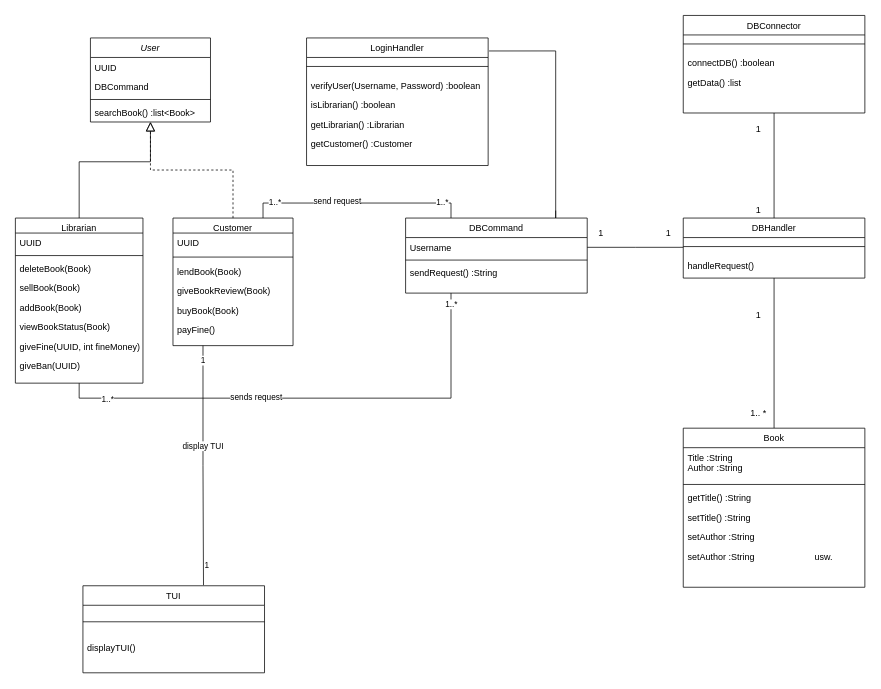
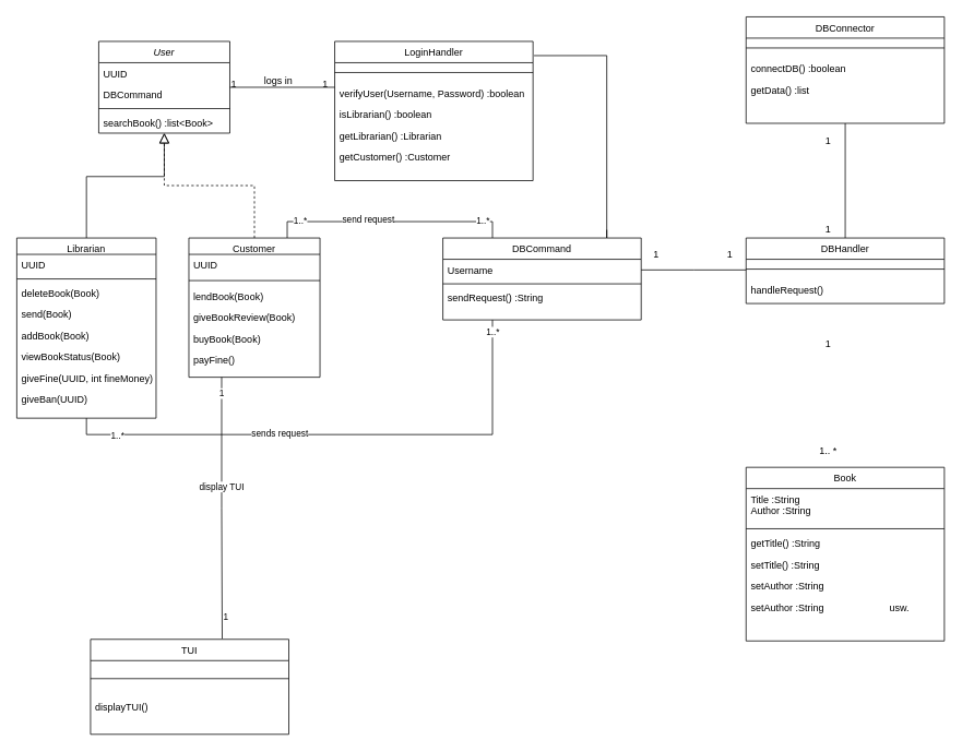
  <mxCell id="0" />
  <mxCell id="1" parent="0" />
  <mxCell id="2" value="User" style="swimlane;fontStyle=2;align=center;verticalAlign=top;childLayout=stackLayout;horizontal=1;startSize=26;horizontalStack=0;resizeParent=1;resizeLast=0;collapsible=1;marginBottom=0;rounded=0;shadow=0;strokeWidth=1;" parent="1" vertex="1"><mxGeometry x="120" y="50" width="160" height="112" as="geometry"><mxRectangle x="230" y="140" width="160" height="26" as="alternateBounds" /></mxGeometry></mxCell>
  <mxCell id="3" value="UUID" style="text;align=left;verticalAlign=top;spacingLeft=4;spacingRight=4;overflow=hidden;rotatable=0;points=[[0,0.5],[1,0.5]];portConstraint=eastwest;" parent="2" vertex="1"><mxGeometry y="26" width="160" height="26" as="geometry" /></mxCell>
  <mxCell id="4" value="DBCommand" style="text;align=left;verticalAlign=top;spacingLeft=4;spacingRight=4;overflow=hidden;rotatable=0;points=[[0,0.5],[1,0.5]];portConstraint=eastwest;" parent="2" vertex="1"><mxGeometry y="52" width="160" height="26" as="geometry" /></mxCell>
  <mxCell id="5" value="" style="line;html=1;strokeWidth=1;align=left;verticalAlign=middle;spacingTop=-1;spacingLeft=3;spacingRight=3;rotatable=0;labelPosition=right;points=[];portConstraint=eastwest;" parent="2" vertex="1"><mxGeometry y="78" width="160" height="8" as="geometry" /></mxCell>
  <mxCell id="6" value="searchBook() :list&lt;Book&gt;" style="text;align=left;verticalAlign=top;spacingLeft=4;spacingRight=4;overflow=hidden;rotatable=0;points=[[0,0.5],[1,0.5]];portConstraint=eastwest;" parent="2" vertex="1"><mxGeometry y="86" width="160" height="26" as="geometry" /></mxCell>
  <mxCell id="7" style="edgeStyle=orthogonalEdgeStyle;rounded=0;orthogonalLoop=1;jettySize=auto;html=1;exitX=0.5;exitY=1;exitDx=0;exitDy=0;endArrow=none;endFill=0;entryX=0.25;entryY=1;entryDx=0;entryDy=0;" parent="1" source="11" target="48" edge="1"><mxGeometry relative="1" as="geometry"><mxPoint x="600" y="460" as="targetPoint" /><Array as="points"><mxPoint x="105" y="530" /><mxPoint x="601" y="530" /></Array></mxGeometry></mxCell>
  <mxCell id="8" value="1..*" style="edgeLabel;html=1;align=center;verticalAlign=middle;resizable=0;points=[];" parent="7" vertex="1" connectable="0"><mxGeometry x="-0.827" relative="1" as="geometry"><mxPoint as="offset" /></mxGeometry></mxCell>
  <mxCell id="9" value="1..*" style="edgeLabel;html=1;align=center;verticalAlign=middle;resizable=0;points=[];" parent="7" vertex="1" connectable="0"><mxGeometry x="0.957" relative="1" as="geometry"><mxPoint as="offset" /></mxGeometry></mxCell>
  <mxCell id="10" value="sends request" style="edgeLabel;html=1;align=center;verticalAlign=middle;resizable=0;points=[];" parent="7" vertex="1" connectable="0"><mxGeometry x="-0.223" y="2" relative="1" as="geometry"><mxPoint as="offset" /></mxGeometry></mxCell>
  <mxCell id="11" value="Librarian" style="swimlane;fontStyle=0;align=center;verticalAlign=top;childLayout=stackLayout;horizontal=1;startSize=20;horizontalStack=0;resizeParent=1;resizeLast=0;collapsible=1;marginBottom=0;rounded=0;shadow=0;strokeWidth=1;" parent="1" vertex="1"><mxGeometry x="20" y="290" width="170" height="220" as="geometry"><mxRectangle x="130" y="380" width="160" height="26" as="alternateBounds" /></mxGeometry></mxCell>
  <mxCell id="12" value="UUID" style="text;align=left;verticalAlign=top;spacingLeft=4;spacingRight=4;overflow=hidden;rotatable=0;points=[[0,0.5],[1,0.5]];portConstraint=eastwest;rounded=0;shadow=0;html=0;" parent="11" vertex="1"><mxGeometry y="20" width="170" height="26" as="geometry" /></mxCell>
  <mxCell id="13" value="" style="line;html=1;strokeWidth=1;align=left;verticalAlign=middle;spacingTop=-1;spacingLeft=3;spacingRight=3;rotatable=0;labelPosition=right;points=[];portConstraint=eastwest;" parent="11" vertex="1"><mxGeometry y="46" width="170" height="8" as="geometry" /></mxCell>
  <mxCell id="14" value="deleteBook(Book) " style="text;align=left;verticalAlign=top;spacingLeft=4;spacingRight=4;overflow=hidden;rotatable=0;points=[[0,0.5],[1,0.5]];portConstraint=eastwest;fontStyle=0" parent="11" vertex="1"><mxGeometry y="54" width="170" height="26" as="geometry" /></mxCell>
- <mxCell id="15" value="sellBook(Book)" style="text;align=left;verticalAlign=top;spacingLeft=4;spacingRight=4;overflow=hidden;rotatable=0;points=[[0,0.5],[1,0.5]];portConstraint=eastwest;" parent="11" vertex="1"><mxGeometry y="80" width="170" height="26" as="geometry" /></mxCell>
+ <mxCell id="15" value="send(Book)" style="text;align=left;verticalAlign=top;spacingLeft=4;spacingRight=4;overflow=hidden;rotatable=0;points=[[0,0.5],[1,0.5]];portConstraint=eastwest;" parent="11" vertex="1"><mxGeometry y="80" width="170" height="26" as="geometry" /></mxCell>
  <mxCell id="16" value="addBook(Book)" style="text;align=left;verticalAlign=top;spacingLeft=4;spacingRight=4;overflow=hidden;rotatable=0;points=[[0,0.5],[1,0.5]];portConstraint=eastwest;" parent="11" vertex="1"><mxGeometry y="106" width="170" height="26" as="geometry" /></mxCell>
  <mxCell id="17" value="viewBookStatus(Book)" style="text;align=left;verticalAlign=top;spacingLeft=4;spacingRight=4;overflow=hidden;rotatable=0;points=[[0,0.5],[1,0.5]];portConstraint=eastwest;" parent="11" vertex="1"><mxGeometry y="132" width="170" height="26" as="geometry" /></mxCell>
  <mxCell id="18" value="giveFine(UUID, int fineMoney)" style="text;align=left;verticalAlign=top;spacingLeft=4;spacingRight=4;overflow=hidden;rotatable=0;points=[[0,0.5],[1,0.5]];portConstraint=eastwest;" parent="11" vertex="1"><mxGeometry y="158" width="170" height="26" as="geometry" /></mxCell>
  <mxCell id="19" value="giveBan(UUID)" style="text;align=left;verticalAlign=top;spacingLeft=4;spacingRight=4;overflow=hidden;rotatable=0;points=[[0,0.5],[1,0.5]];portConstraint=eastwest;" parent="11" vertex="1"><mxGeometry y="184" width="170" height="26" as="geometry" /></mxCell>
  <mxCell id="20" value="" style="endArrow=block;endSize=10;endFill=0;shadow=0;strokeWidth=1;rounded=0;edgeStyle=elbowEdgeStyle;elbow=vertical;" parent="1" source="11" target="2" edge="1"><mxGeometry width="160" relative="1" as="geometry"><mxPoint x="100" y="133" as="sourcePoint" /><mxPoint x="100" y="133" as="targetPoint" /><Array as="points"><mxPoint x="105" y="215" /></Array></mxGeometry></mxCell>
  <mxCell id="21" style="edgeStyle=orthogonalEdgeStyle;rounded=0;orthogonalLoop=1;jettySize=auto;html=1;exitX=0.75;exitY=0;exitDx=0;exitDy=0;entryX=0.25;entryY=0;entryDx=0;entryDy=0;endArrow=none;endFill=0;" parent="1" source="29" target="48" edge="1"><mxGeometry relative="1" as="geometry" /></mxCell>
  <mxCell id="22" value="1..*" style="edgeLabel;html=1;align=center;verticalAlign=middle;resizable=0;points=[];" parent="21" vertex="1" connectable="0"><mxGeometry x="-0.762" y="2" relative="1" as="geometry"><mxPoint as="offset" /></mxGeometry></mxCell>
  <mxCell id="23" value="1..*" style="edgeLabel;html=1;align=center;verticalAlign=middle;resizable=0;points=[];" parent="21" vertex="1" connectable="0"><mxGeometry x="0.773" y="2" relative="1" as="geometry"><mxPoint as="offset" /></mxGeometry></mxCell>
  <mxCell id="24" value="send request" style="edgeLabel;html=1;align=center;verticalAlign=middle;resizable=0;points=[];" parent="21" vertex="1" connectable="0"><mxGeometry x="-0.19" y="3" relative="1" as="geometry"><mxPoint as="offset" /></mxGeometry></mxCell>
  <mxCell id="25" style="edgeStyle=orthogonalEdgeStyle;rounded=0;orthogonalLoop=1;jettySize=auto;html=1;exitX=0.25;exitY=1;exitDx=0;exitDy=0;entryX=0.664;entryY=-0.006;entryDx=0;entryDy=0;entryPerimeter=0;endArrow=none;endFill=0;" parent="1" source="29" target="69" edge="1"><mxGeometry relative="1" as="geometry" /></mxCell>
  <mxCell id="26" value="1" style="edgeLabel;html=1;align=center;verticalAlign=middle;resizable=0;points=[];" parent="25" vertex="1" connectable="0"><mxGeometry x="-0.883" relative="1" as="geometry"><mxPoint as="offset" /></mxGeometry></mxCell>
  <mxCell id="27" value="1" style="edgeLabel;html=1;align=center;verticalAlign=middle;resizable=0;points=[];" parent="25" vertex="1" connectable="0"><mxGeometry x="0.838" y="4" relative="1" as="geometry"><mxPoint y="-1" as="offset" /></mxGeometry></mxCell>
  <mxCell id="28" value="display TUI" style="edgeLabel;html=1;align=center;verticalAlign=middle;resizable=0;points=[];" parent="25" vertex="1" connectable="0"><mxGeometry x="-0.169" y="-1" relative="1" as="geometry"><mxPoint as="offset" /></mxGeometry></mxCell>
  <mxCell id="29" value="Customer" style="swimlane;fontStyle=0;align=center;verticalAlign=top;childLayout=stackLayout;horizontal=1;startSize=20;horizontalStack=0;resizeParent=1;resizeLast=0;collapsible=1;marginBottom=0;rounded=0;shadow=0;strokeWidth=1;" parent="1" vertex="1"><mxGeometry x="230" y="290" width="160" height="170" as="geometry"><mxRectangle x="340" y="380" width="170" height="26" as="alternateBounds" /></mxGeometry></mxCell>
  <mxCell id="30" value="UUID" style="text;align=left;verticalAlign=top;spacingLeft=4;spacingRight=4;overflow=hidden;rotatable=0;points=[[0,0.5],[1,0.5]];portConstraint=eastwest;rounded=0;shadow=0;html=0;" parent="29" vertex="1"><mxGeometry y="20" width="160" height="26" as="geometry" /></mxCell>
  <mxCell id="31" value="" style="line;html=1;strokeWidth=1;align=left;verticalAlign=middle;spacingTop=-1;spacingLeft=3;spacingRight=3;rotatable=0;labelPosition=right;points=[];portConstraint=eastwest;" parent="29" vertex="1"><mxGeometry y="46" width="160" height="12" as="geometry" /></mxCell>
  <mxCell id="32" value="lendBook(Book)" style="text;align=left;verticalAlign=top;spacingLeft=4;spacingRight=4;overflow=hidden;rotatable=0;points=[[0,0.5],[1,0.5]];portConstraint=eastwest;" parent="29" vertex="1"><mxGeometry y="58" width="160" height="26" as="geometry" /></mxCell>
  <mxCell id="33" value="giveBookReview(Book)" style="text;align=left;verticalAlign=top;spacingLeft=4;spacingRight=4;overflow=hidden;rotatable=0;points=[[0,0.5],[1,0.5]];portConstraint=eastwest;" parent="29" vertex="1"><mxGeometry y="84" width="160" height="26" as="geometry" /></mxCell>
  <mxCell id="34" value="buyBook(Book)" style="text;align=left;verticalAlign=top;spacingLeft=4;spacingRight=4;overflow=hidden;rotatable=0;points=[[0,0.5],[1,0.5]];portConstraint=eastwest;" parent="29" vertex="1"><mxGeometry y="110" width="160" height="26" as="geometry" /></mxCell>
  <mxCell id="35" value="payFine()" style="text;align=left;verticalAlign=top;spacingLeft=4;spacingRight=4;overflow=hidden;rotatable=0;points=[[0,0.5],[1,0.5]];portConstraint=eastwest;" parent="29" vertex="1"><mxGeometry y="136" width="160" height="26" as="geometry" /></mxCell>
  <mxCell id="36" value="" style="endArrow=block;endSize=10;endFill=0;shadow=0;strokeWidth=1;rounded=0;edgeStyle=elbowEdgeStyle;elbow=vertical;dashed=1;" parent="1" source="29" target="2" edge="1"><mxGeometry width="160" relative="1" as="geometry"><mxPoint x="110" y="303" as="sourcePoint" /><mxPoint x="210" y="201" as="targetPoint" /></mxGeometry></mxCell>
  <mxCell id="37" style="edgeStyle=orthogonalEdgeStyle;rounded=0;orthogonalLoop=1;jettySize=auto;html=1;exitX=1.005;exitY=0.102;exitDx=0;exitDy=0;endArrow=none;endFill=0;exitPerimeter=0;" parent="1" source="38" edge="1"><mxGeometry relative="1" as="geometry"><mxPoint x="740" y="280" as="targetPoint" /><Array as="points"><mxPoint x="740" y="67" /><mxPoint x="740" y="290" /></Array></mxGeometry></mxCell>
  <mxCell id="38" value="LoginHandler" style="swimlane;fontStyle=0;align=center;verticalAlign=top;childLayout=stackLayout;horizontal=1;startSize=26;horizontalStack=0;resizeParent=1;resizeLast=0;collapsible=1;marginBottom=0;rounded=0;shadow=0;strokeWidth=1;" parent="1" vertex="1"><mxGeometry x="408" y="50" width="242" height="170" as="geometry"><mxRectangle x="550" y="140" width="160" height="26" as="alternateBounds" /></mxGeometry></mxCell>
  <mxCell id="39" value="" style="line;html=1;strokeWidth=1;align=left;verticalAlign=middle;spacingTop=-1;spacingLeft=3;spacingRight=3;rotatable=0;labelPosition=right;points=[];portConstraint=eastwest;" parent="38" vertex="1"><mxGeometry y="26" width="242" height="24" as="geometry" /></mxCell>
  <mxCell id="40" value="verifyUser(Username, Password) :boolean" style="text;align=left;verticalAlign=top;spacingLeft=4;spacingRight=4;overflow=hidden;rotatable=0;points=[[0,0.5],[1,0.5]];portConstraint=eastwest;" parent="38" vertex="1"><mxGeometry y="50" width="242" height="26" as="geometry" /></mxCell>
  <mxCell id="41" value="isLibrarian() :boolean" style="text;align=left;verticalAlign=top;spacingLeft=4;spacingRight=4;overflow=hidden;rotatable=0;points=[[0,0.5],[1,0.5]];portConstraint=eastwest;" parent="38" vertex="1"><mxGeometry y="76" width="242" height="26" as="geometry" /></mxCell>
  <mxCell id="42" value="getLibrarian() :Librarian" style="text;align=left;verticalAlign=top;spacingLeft=4;spacingRight=4;overflow=hidden;rotatable=0;points=[[0,0.5],[1,0.5]];portConstraint=eastwest;" parent="38" vertex="1"><mxGeometry y="102" width="242" height="26" as="geometry" /></mxCell>
  <mxCell id="43" value="getCustomer() :Customer" style="text;align=left;verticalAlign=top;spacingLeft=4;spacingRight=4;overflow=hidden;rotatable=0;points=[[0,0.5],[1,0.5]];portConstraint=eastwest;" parent="38" vertex="1"><mxGeometry y="128" width="242" height="26" as="geometry" /></mxCell>
+ <mxCell id="44" value="" style="endArrow=none;shadow=0;strokeWidth=1;rounded=0;endFill=0;edgeStyle=elbowEdgeStyle;elbow=vertical;" parent="1" source="2" target="38" edge="1"><mxGeometry x="0.5" y="41" relative="1" as="geometry"><mxPoint x="280" y="122" as="sourcePoint" /><mxPoint x="440" y="122" as="targetPoint" /><mxPoint x="-40" y="32" as="offset" /></mxGeometry></mxCell>
+ <mxCell id="45" value="1" style="resizable=0;align=left;verticalAlign=bottom;labelBackgroundColor=none;fontSize=12;" parent="44" connectable="0" vertex="1"><mxGeometry x="-1" relative="1" as="geometry"><mxPoint y="4" as="offset" /></mxGeometry></mxCell>
+ <mxCell id="46" value="1" style="resizable=0;align=right;verticalAlign=bottom;labelBackgroundColor=none;fontSize=12;" parent="44" connectable="0" vertex="1"><mxGeometry x="1" relative="1" as="geometry"><mxPoint x="-7" y="4" as="offset" /></mxGeometry></mxCell>
+ <mxCell id="47" value="logs in" style="text;html=1;resizable=0;points=[];;align=center;verticalAlign=middle;labelBackgroundColor=none;rounded=0;shadow=0;strokeWidth=1;fontSize=12;" parent="44" vertex="1" connectable="0"><mxGeometry x="0.5" y="49" relative="1" as="geometry"><mxPoint x="-38" y="40" as="offset" /></mxGeometry></mxCell>
  <mxCell id="48" value="DBCommand" style="swimlane;fontStyle=0;align=center;verticalAlign=top;childLayout=stackLayout;horizontal=1;startSize=26;horizontalStack=0;resizeParent=1;resizeLast=0;collapsible=1;marginBottom=0;rounded=0;shadow=0;strokeWidth=1;" parent="1" vertex="1"><mxGeometry x="540" y="290" width="242" height="100" as="geometry"><mxRectangle x="550" y="140" width="160" height="26" as="alternateBounds" /></mxGeometry></mxCell>
  <mxCell id="49" value="Username" style="text;align=left;verticalAlign=top;spacingLeft=4;spacingRight=4;overflow=hidden;rotatable=0;points=[[0,0.5],[1,0.5]];portConstraint=eastwest;rounded=0;shadow=0;html=0;" parent="48" vertex="1"><mxGeometry y="26" width="242" height="26" as="geometry" /></mxCell>
  <mxCell id="50" value="" style="line;html=1;strokeWidth=1;align=left;verticalAlign=middle;spacingTop=-1;spacingLeft=3;spacingRight=3;rotatable=0;labelPosition=right;points=[];portConstraint=eastwest;" parent="48" vertex="1"><mxGeometry y="52" width="242" height="8" as="geometry" /></mxCell>
  <mxCell id="51" value="sendRequest() :String" style="text;align=left;verticalAlign=top;spacingLeft=4;spacingRight=4;overflow=hidden;rotatable=0;points=[[0,0.5],[1,0.5]];portConstraint=eastwest;" parent="48" vertex="1"><mxGeometry y="60" width="242" height="26" as="geometry" /></mxCell>
- <mxCell id="52" style="edgeStyle=orthogonalEdgeStyle;rounded=0;orthogonalLoop=1;jettySize=auto;html=1;exitX=0.5;exitY=1;exitDx=0;exitDy=0;entryX=0.5;entryY=0;entryDx=0;entryDy=0;endArrow=none;endFill=0;" parent="1" source="53" target="61" edge="1"><mxGeometry relative="1" as="geometry" /></mxCell>
  <mxCell id="53" value="DBHandler" style="swimlane;fontStyle=0;align=center;verticalAlign=top;childLayout=stackLayout;horizontal=1;startSize=26;horizontalStack=0;resizeParent=1;resizeLast=0;collapsible=1;marginBottom=0;rounded=0;shadow=0;strokeWidth=1;" parent="1" vertex="1"><mxGeometry x="910" y="290" width="242" height="80" as="geometry"><mxRectangle x="550" y="140" width="160" height="26" as="alternateBounds" /></mxGeometry></mxCell>
  <mxCell id="54" value="" style="line;html=1;strokeWidth=1;align=left;verticalAlign=middle;spacingTop=-1;spacingLeft=3;spacingRight=3;rotatable=0;labelPosition=right;points=[];portConstraint=eastwest;" parent="53" vertex="1"><mxGeometry y="26" width="242" height="24" as="geometry" /></mxCell>
  <mxCell id="55" value="handleRequest()" style="text;align=left;verticalAlign=top;spacingLeft=4;spacingRight=4;overflow=hidden;rotatable=0;points=[[0,0.5],[1,0.5]];portConstraint=eastwest;" parent="53" vertex="1"><mxGeometry y="50" width="242" height="26" as="geometry" /></mxCell>
  <mxCell id="56" style="edgeStyle=orthogonalEdgeStyle;rounded=0;orthogonalLoop=1;jettySize=auto;html=1;exitX=0.5;exitY=1;exitDx=0;exitDy=0;endArrow=none;endFill=0;" parent="1" source="57" target="53" edge="1"><mxGeometry relative="1" as="geometry" /></mxCell>
  <mxCell id="57" value="DBConnector" style="swimlane;fontStyle=0;align=center;verticalAlign=top;childLayout=stackLayout;horizontal=1;startSize=26;horizontalStack=0;resizeParent=1;resizeLast=0;collapsible=1;marginBottom=0;rounded=0;shadow=0;strokeWidth=1;" parent="1" vertex="1"><mxGeometry x="910" y="20" width="242" height="130" as="geometry"><mxRectangle x="550" y="140" width="160" height="26" as="alternateBounds" /></mxGeometry></mxCell>
  <mxCell id="58" value="" style="line;html=1;strokeWidth=1;align=left;verticalAlign=middle;spacingTop=-1;spacingLeft=3;spacingRight=3;rotatable=0;labelPosition=right;points=[];portConstraint=eastwest;" parent="57" vertex="1"><mxGeometry y="26" width="242" height="24" as="geometry" /></mxCell>
  <mxCell id="59" value="connectDB() :boolean" style="text;align=left;verticalAlign=top;spacingLeft=4;spacingRight=4;overflow=hidden;rotatable=0;points=[[0,0.5],[1,0.5]];portConstraint=eastwest;" parent="57" vertex="1"><mxGeometry y="50" width="242" height="26" as="geometry" /></mxCell>
  <mxCell id="60" value="getData() :list" style="text;align=left;verticalAlign=top;spacingLeft=4;spacingRight=4;overflow=hidden;rotatable=0;points=[[0,0.5],[1,0.5]];portConstraint=eastwest;" vertex="1" parent="57"><mxGeometry y="76" width="242" height="26" as="geometry" /></mxCell>
  <mxCell id="61" value="Book" style="swimlane;fontStyle=0;align=center;verticalAlign=top;childLayout=stackLayout;horizontal=1;startSize=26;horizontalStack=0;resizeParent=1;resizeLast=0;collapsible=1;marginBottom=0;rounded=0;shadow=0;strokeWidth=1;" parent="1" vertex="1"><mxGeometry x="910" y="570" width="242" height="212" as="geometry"><mxRectangle x="550" y="140" width="160" height="26" as="alternateBounds" /></mxGeometry></mxCell>
  <mxCell id="62" value="Title :String&#10;Author :String" style="text;align=left;verticalAlign=top;spacingLeft=4;spacingRight=4;overflow=hidden;rotatable=0;points=[[0,0.5],[1,0.5]];portConstraint=eastwest;rounded=0;shadow=0;html=0;" parent="61" vertex="1"><mxGeometry y="26" width="242" height="44" as="geometry" /></mxCell>
  <mxCell id="63" value="" style="line;html=1;strokeWidth=1;align=left;verticalAlign=middle;spacingTop=-1;spacingLeft=3;spacingRight=3;rotatable=0;labelPosition=right;points=[];portConstraint=eastwest;" parent="61" vertex="1"><mxGeometry y="70" width="242" height="10" as="geometry" /></mxCell>
  <mxCell id="64" value="getTitle() :String" style="text;align=left;verticalAlign=top;spacingLeft=4;spacingRight=4;overflow=hidden;rotatable=0;points=[[0,0.5],[1,0.5]];portConstraint=eastwest;" parent="61" vertex="1"><mxGeometry y="80" width="242" height="26" as="geometry" /></mxCell>
  <mxCell id="65" value="setTitle() :String" style="text;align=left;verticalAlign=top;spacingLeft=4;spacingRight=4;overflow=hidden;rotatable=0;points=[[0,0.5],[1,0.5]];portConstraint=eastwest;" parent="61" vertex="1"><mxGeometry y="106" width="242" height="26" as="geometry" /></mxCell>
  <mxCell id="66" value="setAuthor :String" style="text;align=left;verticalAlign=top;spacingLeft=4;spacingRight=4;overflow=hidden;rotatable=0;points=[[0,0.5],[1,0.5]];portConstraint=eastwest;" parent="61" vertex="1"><mxGeometry y="132" width="242" height="26" as="geometry" /></mxCell>
  <mxCell id="67" value="setAuthor :String                        usw." style="text;align=left;verticalAlign=top;spacingLeft=4;spacingRight=4;overflow=hidden;rotatable=0;points=[[0,0.5],[1,0.5]];portConstraint=eastwest;" parent="61" vertex="1"><mxGeometry y="158" width="242" height="26" as="geometry" /></mxCell>
  <mxCell id="68" style="edgeStyle=orthogonalEdgeStyle;rounded=0;orthogonalLoop=1;jettySize=auto;html=1;exitX=1;exitY=0.5;exitDx=0;exitDy=0;endArrow=none;endFill=0;" parent="1" source="49" edge="1"><mxGeometry relative="1" as="geometry"><mxPoint x="910" y="329" as="targetPoint" /></mxGeometry></mxCell>
  <mxCell id="69" value="TUI" style="swimlane;fontStyle=0;align=center;verticalAlign=top;childLayout=stackLayout;horizontal=1;startSize=26;horizontalStack=0;resizeParent=1;resizeLast=0;collapsible=1;marginBottom=0;rounded=0;shadow=0;strokeWidth=1;" parent="1" vertex="1"><mxGeometry x="110" y="780" width="242" height="116" as="geometry"><mxRectangle x="550" y="140" width="160" height="26" as="alternateBounds" /></mxGeometry></mxCell>
  <mxCell id="70" value="" style="line;html=1;strokeWidth=1;align=left;verticalAlign=middle;spacingTop=-1;spacingLeft=3;spacingRight=3;rotatable=0;labelPosition=right;points=[];portConstraint=eastwest;" parent="69" vertex="1"><mxGeometry y="26" width="242" height="44" as="geometry" /></mxCell>
  <mxCell id="71" value="displayTUI()" style="text;align=left;verticalAlign=top;spacingLeft=4;spacingRight=4;overflow=hidden;rotatable=0;points=[[0,0.5],[1,0.5]];portConstraint=eastwest;" parent="69" vertex="1"><mxGeometry y="70" width="242" height="26" as="geometry" /></mxCell>
  <mxCell id="72" value="1" style="text;html=1;align=center;verticalAlign=middle;resizable=0;points=[];autosize=1;strokeColor=none;fillColor=none;" parent="1" vertex="1"><mxGeometry x="790" y="300" width="20" height="20" as="geometry" /></mxCell>
  <mxCell id="73" value="1" style="text;html=1;align=center;verticalAlign=middle;resizable=0;points=[];autosize=1;strokeColor=none;fillColor=none;" parent="1" vertex="1"><mxGeometry x="880" y="300" width="20" height="20" as="geometry" /></mxCell>
  <mxCell id="74" value="1" style="text;html=1;align=center;verticalAlign=middle;resizable=0;points=[];autosize=1;strokeColor=none;fillColor=none;" parent="1" vertex="1"><mxGeometry x="1000" y="162" width="20" height="20" as="geometry" /></mxCell>
  <mxCell id="75" value="1" style="text;html=1;align=center;verticalAlign=middle;resizable=0;points=[];autosize=1;strokeColor=none;fillColor=none;" parent="1" vertex="1"><mxGeometry x="1000" y="270" width="20" height="20" as="geometry" /></mxCell>
  <mxCell id="76" value="1" style="text;html=1;align=center;verticalAlign=middle;resizable=0;points=[];autosize=1;strokeColor=none;fillColor=none;" parent="1" vertex="1"><mxGeometry x="1000" y="410" width="20" height="20" as="geometry" /></mxCell>
  <mxCell id="77" value="1.. *" style="text;html=1;align=center;verticalAlign=middle;resizable=0;points=[];autosize=1;strokeColor=none;fillColor=none;" parent="1" vertex="1"><mxGeometry x="990" y="540" width="40" height="20" as="geometry" /></mxCell>
